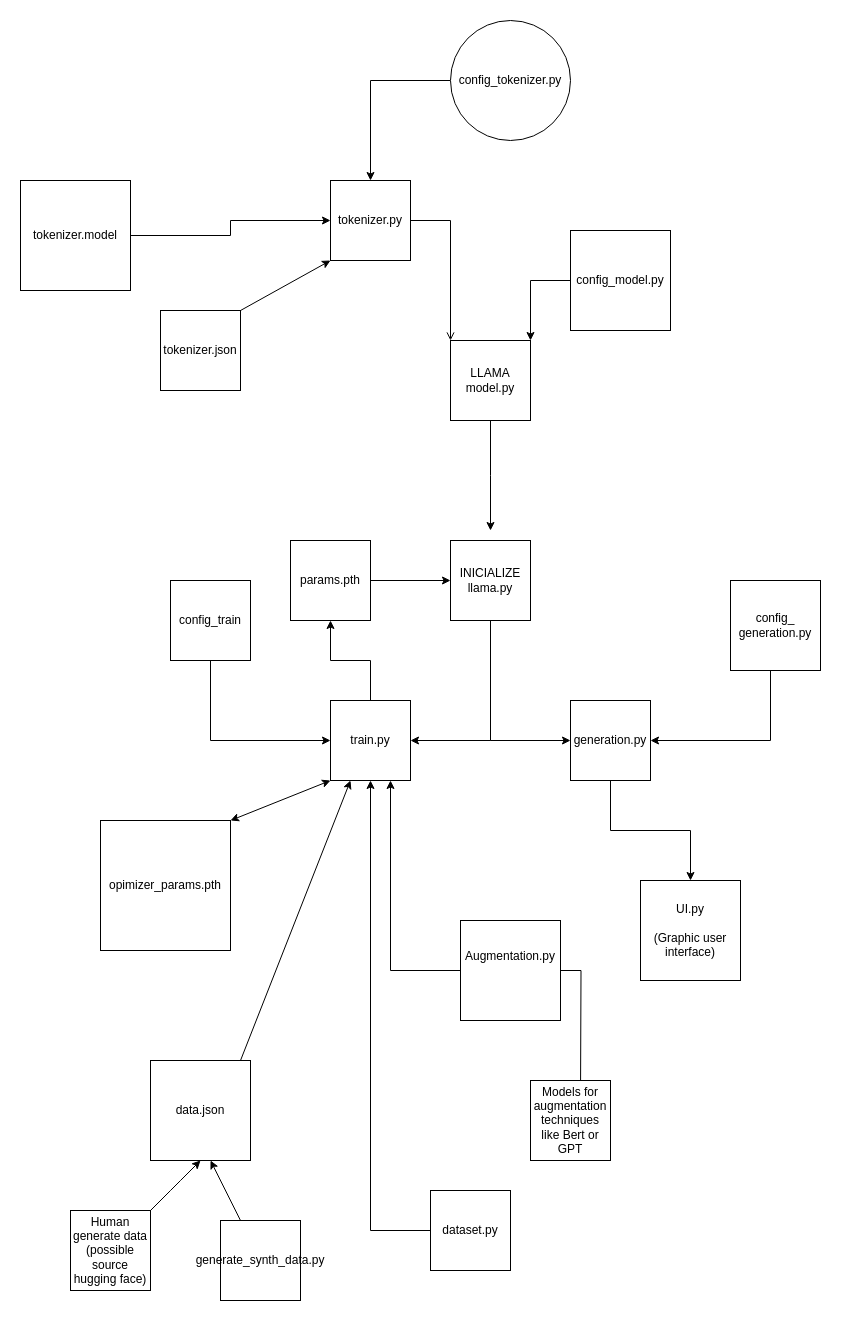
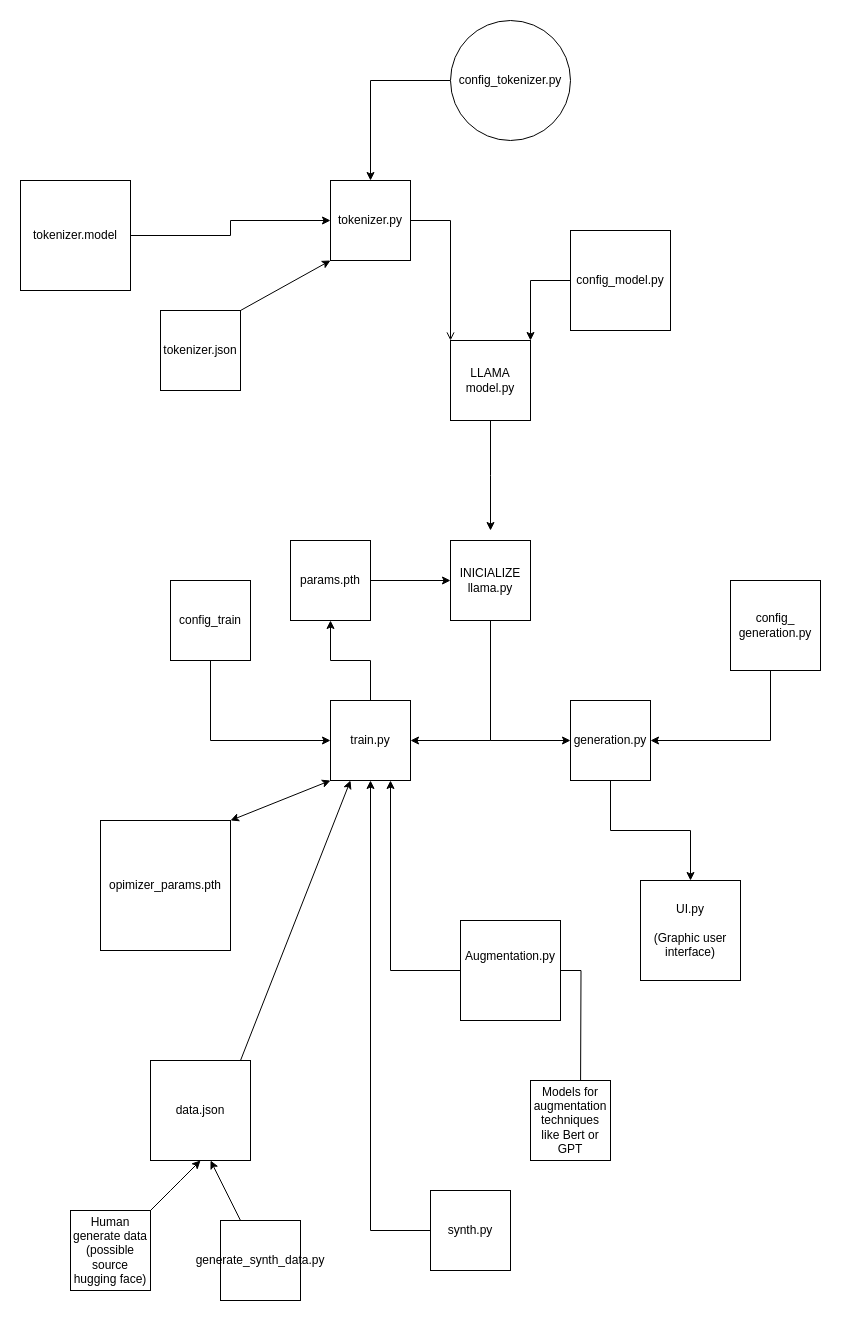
  <mxCell id="0" />
  <mxCell id="1" parent="0" />
  <mxCell id="2" style="edgeStyle=orthogonalEdgeStyle;rounded=0;orthogonalLoop=1;jettySize=auto;html=1;" parent="1" source="3" edge="1"><mxGeometry relative="1" as="geometry"><mxPoint x="490" y="530" as="targetPoint" /></mxGeometry></mxCell>
  <mxCell id="3" value="&lt;div&gt;LLAMA&lt;/div&gt;&lt;div&gt;model.py&lt;br&gt;&lt;/div&gt;" style="whiteSpace=wrap;html=1;aspect=fixed;" parent="1" vertex="1"><mxGeometry x="450" y="340" width="80" height="80" as="geometry" /></mxCell>
  <mxCell id="4" style="edgeStyle=orthogonalEdgeStyle;rounded=0;orthogonalLoop=1;jettySize=auto;html=1;entryX=1;entryY=0;entryDx=0;entryDy=0;" parent="1" source="5" target="3" edge="1"><mxGeometry relative="1" as="geometry" /></mxCell>
  <mxCell id="5" value="config_model.py" style="whiteSpace=wrap;html=1;aspect=fixed;" parent="1" vertex="1"><mxGeometry x="570" y="230" width="100" height="100" as="geometry" /></mxCell>
  <mxCell id="6" style="edgeStyle=orthogonalEdgeStyle;rounded=0;orthogonalLoop=1;jettySize=auto;html=1;entryX=0;entryY=0;entryDx=0;entryDy=0;endArrow=open;" parent="1" source="7" target="3" edge="1"><mxGeometry relative="1" as="geometry" /></mxCell>
  <mxCell id="7" value="tokenizer.py" style="whiteSpace=wrap;html=1;aspect=fixed;" parent="1" vertex="1"><mxGeometry y="180" width="80" height="80" as="geometry" x="330" /></mxCell>
  <mxCell id="8" style="edgeStyle=orthogonalEdgeStyle;rounded=0;orthogonalLoop=1;jettySize=auto;html=1;entryX=0.5;entryY=0;entryDx=0;entryDy=0;" parent="1" source="9" target="7" edge="1"><mxGeometry relative="1" as="geometry" /></mxCell>
  <mxCell id="9" value="config_tokenizer.py" style="ellipse;whiteSpace=wrap;html=1;aspect=fixed;" parent="1" vertex="1"><mxGeometry x="450" y="20" width="120" height="120" as="geometry" /></mxCell>
  <mxCell id="10" style="edgeStyle=orthogonalEdgeStyle;rounded=0;orthogonalLoop=1;jettySize=auto;html=1;" parent="1" source="12" target="14" edge="1"><mxGeometry relative="1" as="geometry"><mxPoint x="490" y="710" as="targetPoint" /><Array as="points"><mxPoint x="490" y="740" /></Array></mxGeometry></mxCell>
  <mxCell id="11" style="edgeStyle=orthogonalEdgeStyle;rounded=0;orthogonalLoop=1;jettySize=auto;html=1;entryX=1;entryY=0.5;entryDx=0;entryDy=0;" parent="1" source="12" target="16" edge="1"><mxGeometry relative="1" as="geometry"><Array as="points"><mxPoint x="490" y="740" /></Array></mxGeometry></mxCell>
  <mxCell id="12" value="&lt;div&gt;INICIALIZE&lt;br&gt;&lt;/div&gt;&lt;div&gt;llama.py&lt;/div&gt;" style="whiteSpace=wrap;html=1;aspect=fixed;" parent="1" vertex="1"><mxGeometry x="450" y="540" width="80" height="80" as="geometry" /></mxCell>
  <mxCell id="13" style="edgeStyle=orthogonalEdgeStyle;rounded=0;orthogonalLoop=1;jettySize=auto;html=1;" parent="1" source="14" target="26" edge="1"><mxGeometry relative="1" as="geometry" /></mxCell>
  <mxCell id="14" value="generation.py" style="whiteSpace=wrap;html=1;aspect=fixed;" parent="1" vertex="1"><mxGeometry x="570" y="700" width="80" height="80" as="geometry" /></mxCell>
  <mxCell id="15" style="edgeStyle=orthogonalEdgeStyle;rounded=0;orthogonalLoop=1;jettySize=auto;html=1;entryX=0.5;entryY=1;entryDx=0;entryDy=0;" parent="1" source="16" target="25" edge="1"><mxGeometry relative="1" as="geometry" /></mxCell>
  <mxCell id="16" value="train.py" style="whiteSpace=wrap;html=1;aspect=fixed;" parent="1" vertex="1"><mxGeometry y="700" width="80" height="80" as="geometry" x="330" /></mxCell>
  <mxCell id="17" style="edgeStyle=orthogonalEdgeStyle;rounded=0;orthogonalLoop=1;jettySize=auto;html=1;entryX=1;entryY=0.5;entryDx=0;entryDy=0;" parent="1" source="18" target="14" edge="1"><mxGeometry relative="1" as="geometry"><Array as="points"><mxPoint x="770" y="740" /></Array></mxGeometry></mxCell>
  <mxCell id="18" value="config_&lt;br&gt;generation.py" style="whiteSpace=wrap;html=1;aspect=fixed;" parent="1" vertex="1"><mxGeometry x="730" y="580" width="90" height="90" as="geometry" /></mxCell>
  <mxCell id="19" style="edgeStyle=orthogonalEdgeStyle;rounded=0;orthogonalLoop=1;jettySize=auto;html=1;entryX=0;entryY=0.5;entryDx=0;entryDy=0;" parent="1" source="20" target="16" edge="1"><mxGeometry relative="1" as="geometry"><Array as="points"><mxPoint x="210" y="740" /></Array></mxGeometry></mxCell>
  <mxCell id="20" value="config_train" style="whiteSpace=wrap;html=1;aspect=fixed;" parent="1" vertex="1"><mxGeometry x="170" y="580" width="80" height="80" as="geometry" /></mxCell>
  <mxCell id="21" style="edgeStyle=orthogonalEdgeStyle;rounded=0;orthogonalLoop=1;jettySize=auto;html=1;" parent="1" source="22" target="16" edge="1"><mxGeometry relative="1" as="geometry" /></mxCell>
- <mxCell id="22" value="dataset.py" style="whiteSpace=wrap;html=1;aspect=fixed;" parent="1" vertex="1"><mxGeometry x="430" y="1190" width="80" height="80" as="geometry" /></mxCell>
+ <mxCell id="22" value="synth.py" style="whiteSpace=wrap;html=1;aspect=fixed;" parent="1" vertex="1"><mxGeometry x="430" y="1190" width="80" height="80" as="geometry" /></mxCell>
  <mxCell id="23" value="data.json" style="whiteSpace=wrap;html=1;aspect=fixed;" parent="1" vertex="1"><mxGeometry x="150" y="1060" width="100" height="100" as="geometry" /></mxCell>
  <mxCell id="24" style="edgeStyle=orthogonalEdgeStyle;rounded=0;orthogonalLoop=1;jettySize=auto;html=1;entryX=0;entryY=0.5;entryDx=0;entryDy=0;" parent="1" source="25" target="12" edge="1"><mxGeometry relative="1" as="geometry" /></mxCell>
  <mxCell id="25" value="params.pth" style="whiteSpace=wrap;html=1;aspect=fixed;" parent="1" vertex="1"><mxGeometry x="290" y="540" width="80" height="80" as="geometry" /></mxCell>
  <mxCell id="26" value="UI.py&lt;div&gt;&lt;br&gt;&lt;/div&gt;&lt;div&gt;(Graphic user interface)&lt;/div&gt;" style="whiteSpace=wrap;html=1;aspect=fixed;" parent="1" vertex="1"><mxGeometry x="640" y="880" width="100" height="100" as="geometry" /></mxCell>
  <mxCell id="27" value="&lt;div&gt;opimizer_params.pth&lt;/div&gt;" style="whiteSpace=wrap;html=1;aspect=fixed;" parent="1" vertex="1"><mxGeometry x="100" y="820" width="130" height="130" as="geometry" /></mxCell>
  <mxCell id="28" value="" style="endArrow=classic;startArrow=classic;html=1;rounded=0;exitX=1;exitY=0;exitDx=0;exitDy=0;" parent="1" source="27" edge="1"><mxGeometry width="50" height="50" relative="1" as="geometry"><mxPoint x="500" y="710" as="sourcePoint" /><mxPoint y="780" as="targetPoint" x="330" /></mxGeometry></mxCell>
  <mxCell id="29" style="edgeStyle=orthogonalEdgeStyle;rounded=0;orthogonalLoop=1;jettySize=auto;html=1;entryX=0;entryY=0.5;entryDx=0;entryDy=0;" parent="1" source="30" target="7" edge="1"><mxGeometry relative="1" as="geometry" /></mxCell>
  <mxCell id="30" value="tokenizer.model" style="whiteSpace=wrap;html=1;aspect=fixed;" parent="1" vertex="1"><mxGeometry x="20" y="180" width="110" height="110" as="geometry" /></mxCell>
  <mxCell id="31" value="tokenizer.json" style="whiteSpace=wrap;html=1;aspect=fixed;" parent="1" vertex="1"><mxGeometry x="160" y="310" width="80" height="80" as="geometry" /></mxCell>
  <mxCell id="32" value="" style="endArrow=classic;html=1;rounded=0;entryX=0;entryY=1;entryDx=0;entryDy=0;exitX=1;exitY=0;exitDx=0;exitDy=0;" parent="1" source="31" target="7" edge="1"><mxGeometry width="50" height="50" relative="1" as="geometry"><mxPoint x="190" y="460" as="sourcePoint" /><mxPoint x="240" y="410" as="targetPoint" /></mxGeometry></mxCell>
  <mxCell id="33" value="" style="endArrow=classic;html=1;rounded=0;entryX=0.25;entryY=1;entryDx=0;entryDy=0;" edge="1" parent="1" target="16"><mxGeometry width="50" height="50" relative="1" as="geometry"><mxPoint x="240" y="1060" as="sourcePoint" /><mxPoint x="290" y="1010" as="targetPoint" /></mxGeometry></mxCell>
  <mxCell id="34" style="edgeStyle=orthogonalEdgeStyle;rounded=0;orthogonalLoop=1;jettySize=auto;html=1;entryX=0.75;entryY=1;entryDx=0;entryDy=0;" edge="1" parent="1" source="36" target="16"><mxGeometry relative="1" as="geometry" /></mxCell>
  <mxCell id="35" style="edgeStyle=orthogonalEdgeStyle;rounded=0;orthogonalLoop=1;jettySize=auto;html=1;" edge="1" parent="1" source="36"><mxGeometry relative="1" as="geometry"><mxPoint x="580.043" y="1090" as="targetPoint" /></mxGeometry></mxCell>
  <mxCell id="36" value="Augmentation.py&lt;div&gt;&lt;br&gt;&lt;/div&gt;&lt;div&gt;&lt;br&gt;&lt;/div&gt;" style="whiteSpace=wrap;html=1;aspect=fixed;" vertex="1" parent="1"><mxGeometry x="460" y="920" width="100" height="100" as="geometry" /></mxCell>
  <mxCell id="37" value="Models for augmentation techniques like Bert or GPT" style="whiteSpace=wrap;html=1;aspect=fixed;" vertex="1" parent="1"><mxGeometry x="530" y="1080" width="80" height="80" as="geometry" /></mxCell>
  <mxCell id="38" value="" style="endArrow=classic;html=1;rounded=0;" edge="1" parent="1"><mxGeometry width="50" height="50" relative="1" as="geometry"><mxPoint x="150" y="1210" as="sourcePoint" /><mxPoint x="200" y="1160" as="targetPoint" /><Array as="points"><mxPoint x="170" y="1190" /><mxPoint x="180" y="1180" /></Array></mxGeometry></mxCell>
  <mxCell id="39" value="" style="endArrow=classic;html=1;rounded=0;" edge="1" parent="1"><mxGeometry width="50" height="50" relative="1" as="geometry"><mxPoint x="240" y="1220" as="sourcePoint" /><mxPoint x="210" y="1160" as="targetPoint" /></mxGeometry></mxCell>
  <mxCell id="40" value="Human generate data (possible source hugging face)" style="whiteSpace=wrap;html=1;aspect=fixed;" vertex="1" parent="1"><mxGeometry x="70" y="1210" width="80" height="80" as="geometry" /></mxCell>
  <mxCell id="41" value="generate_synth_data.py" style="whiteSpace=wrap;html=1;aspect=fixed;" vertex="1" parent="1"><mxGeometry x="220" y="1220" width="80" height="80" as="geometry" /></mxCell>
